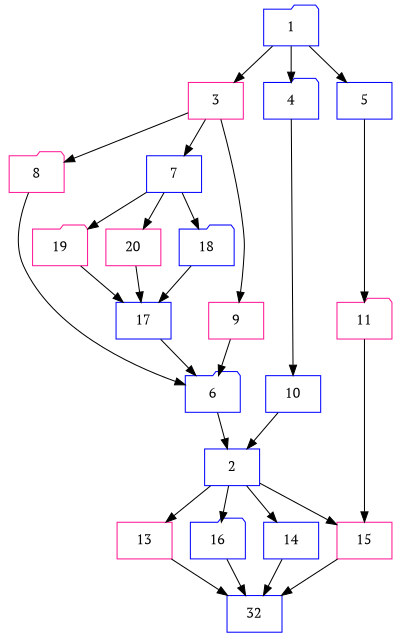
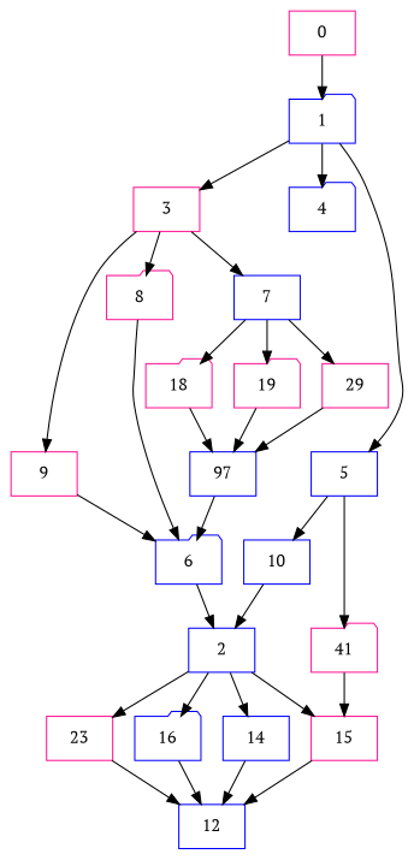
  digraph {
    fontname="PT Serif"
    node [Weight=10 color=blue fontname="PT Serif" shape=box]
    edge [Weight=5 fontname="PT Serif"]
+   0 [Weight=2 color=deeppink]
    1 [Weight=5 shape=folder]
    3 [Weight=4 color=deeppink]
    4 [Weight=7 shape=folder]
    5 [Weight=6]
    7 [Weight=7]
    9 [Weight=11 color=deeppink]
    8 [color=deeppink shape=folder]
    10 [Weight=9]
-   11 [Weight=11 color=deeppink shape=folder]
-   18 [Weight=9 shape=folder]
+   11 [Weight=11 color=deeppink shape=folder label=41]
+   18 [Weight=9 color=deeppink shape=folder]
    19 [Weight=7 color=deeppink shape=folder]
-   20 [Weight=5 color=deeppink]
+   20 [Weight=5 color=deeppink label=29]
    6 [Weight=5 shape=folder]
-   17 [Weight=11]
+   17 [Weight=11 label=97]
    2
    15 [color=deeppink]
-   13 [Weight=12 color=deeppink]
+   13 [Weight=12 color=deeppink label=23]
    16 [Weight=12 shape=folder]
    14
-   12 [Weight=6 label=32]
+   12 [Weight=6]
+   0 -> 1
    1 -> 3 [Weight=3]
    1 -> 4 [Weight=6]
    1 -> 5 [Weight=10]
    3 -> 7
    3 -> 9 [Weight=3]
    3 -> 8 [Weight=2]
-   4 -> 10 [Weight=9]
+   5 -> 10 [Weight=9]
    5 -> 11
    7 -> 18 [Weight=4]
    7 -> 19 [Weight=9]
    7 -> 20 [Weight=4]
    9 -> 6 [Weight=9]
    8 -> 6 [Weight=9]
    10 -> 2 [Weight=3]
    11 -> 15
    18 -> 17 [Weight=10]
    19 -> 17 [Weight=2]
    20 -> 17 [Weight=3]
    6 -> 2 [Weight=10]
    17 -> 6 [Weight=6]
    2 -> 15 [Weight=8]
    2 -> 13 [Weight=2]
    2 -> 16 [Weight=4]
    2 -> 14 [Weight=6]
    15 -> 12 [Weight=9]
    13 -> 12 [Weight=10]
    16 -> 12
    14 -> 12 [Weight=6]
  }
